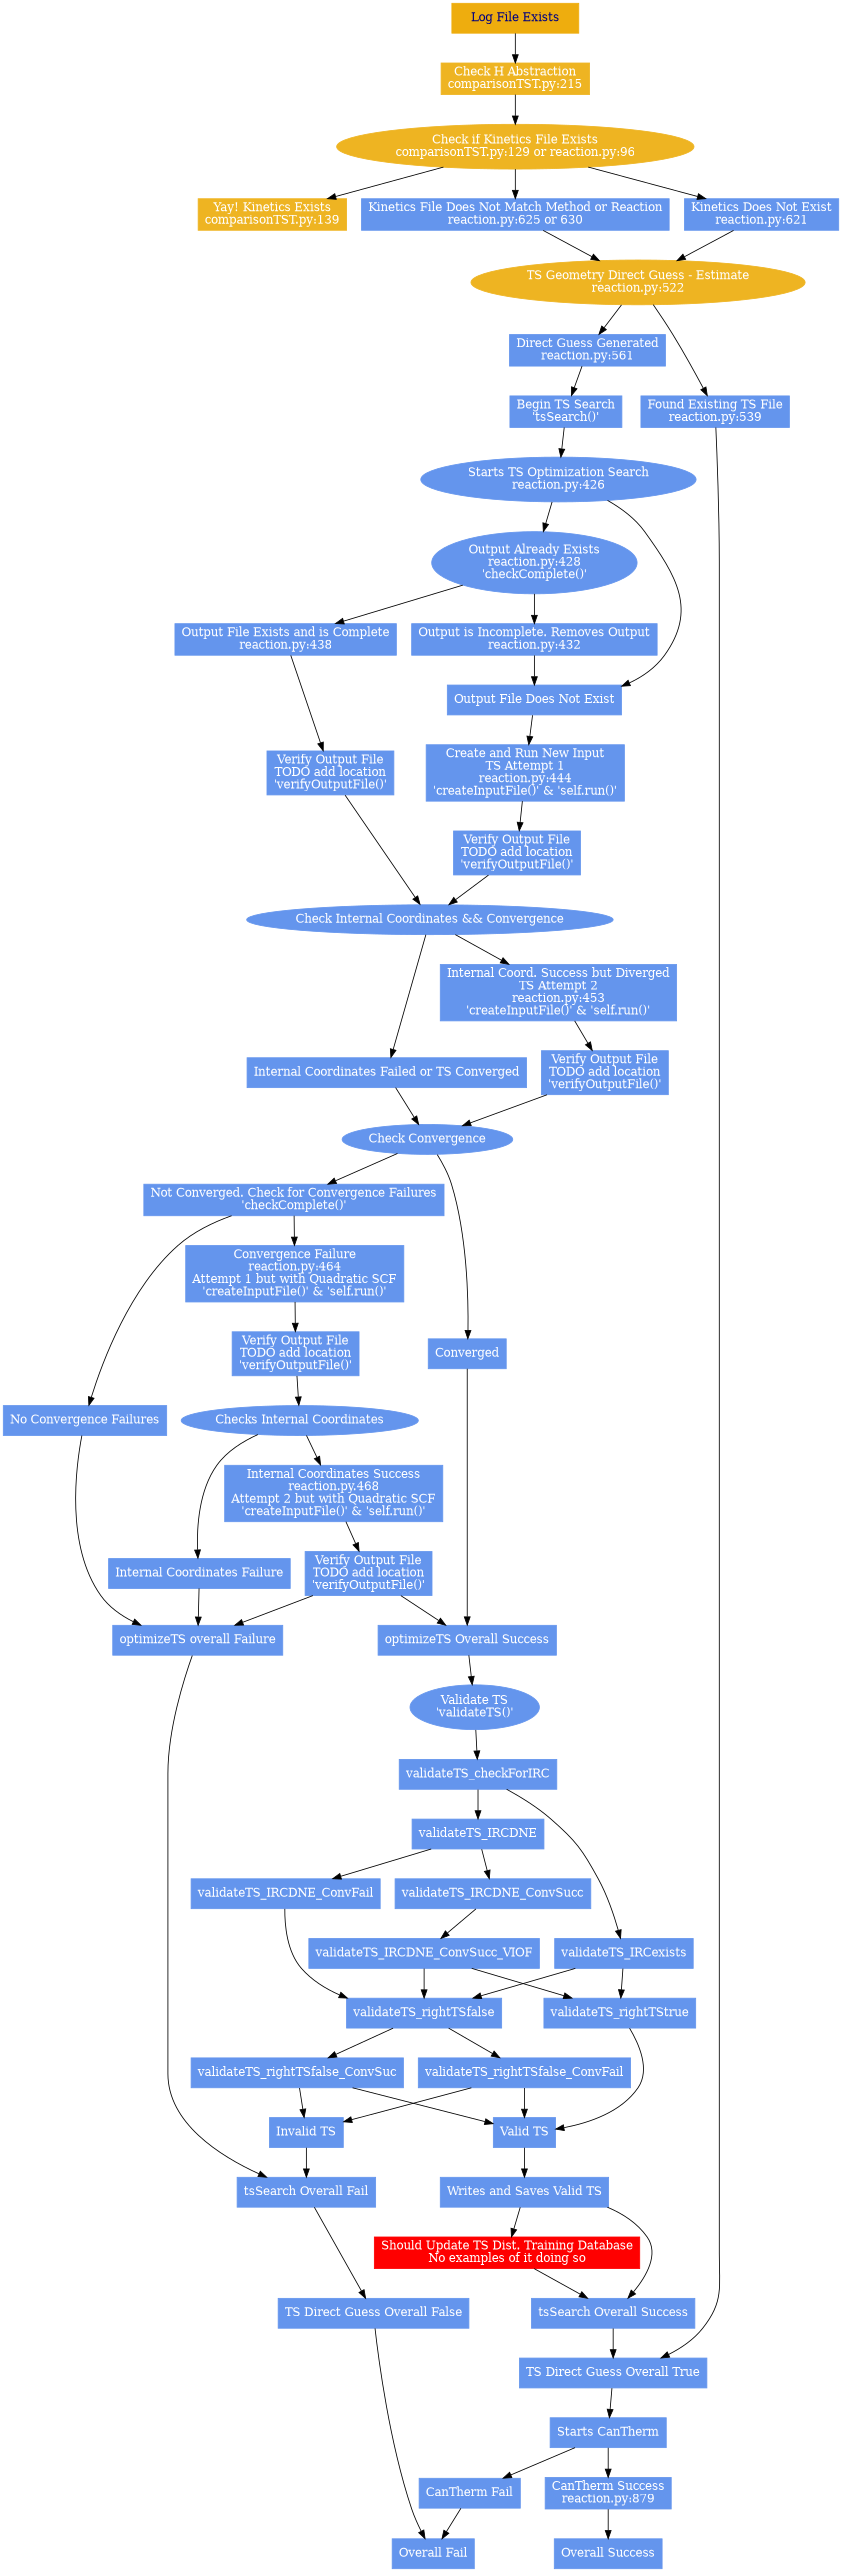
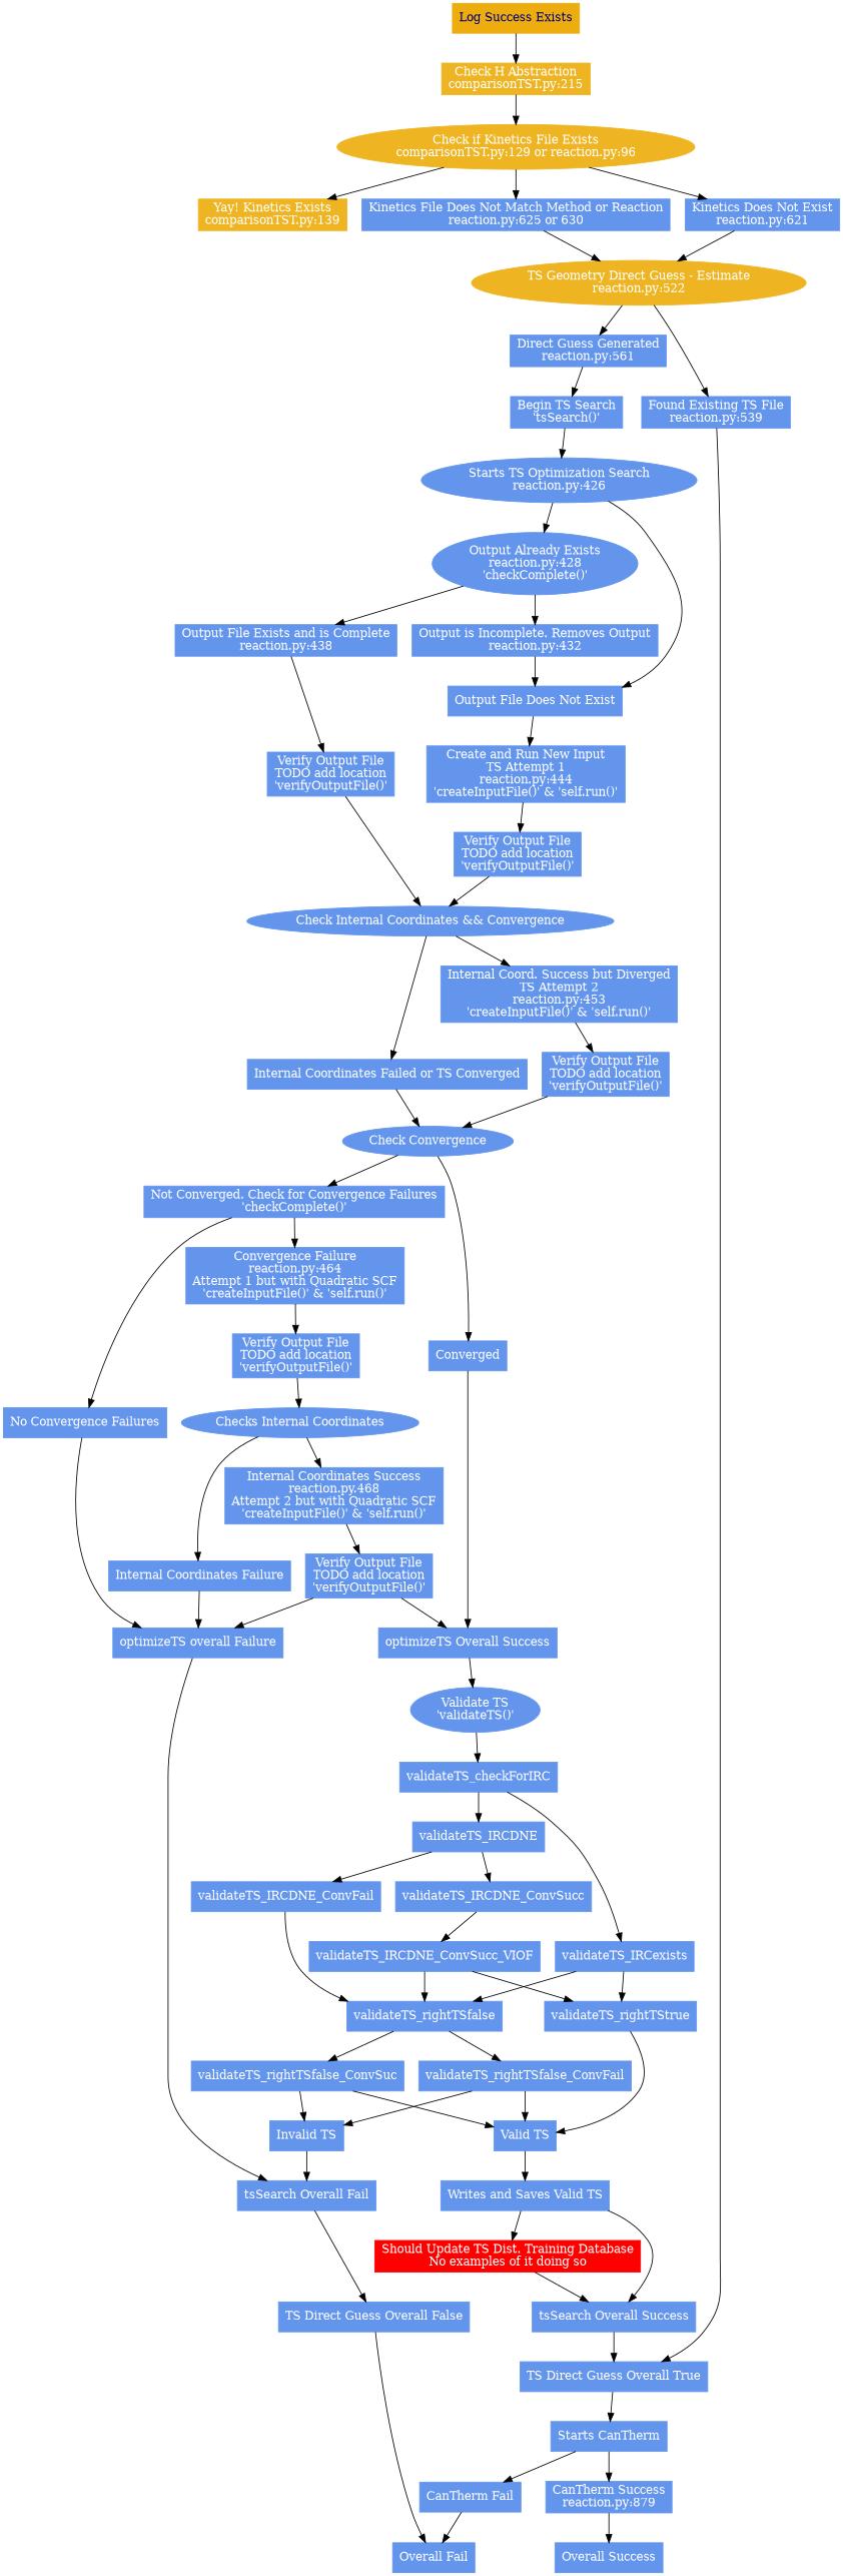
  digraph {
    node [color=cornflowerblue fontcolor=white shape=rectangle style=filled]
-   n1 [color=darkgoldenrod2 fontcolor=navy label="Log File Exists" shape=box]
+   n1 [color=darkgoldenrod2 fontcolor=navy label="Log Success Exists" shape=box]
    n2 [color=goldenrod2 label="Check H Abstraction\ncomparisonTST.py:215"]
    n3 [color=goldenrod2 label="Check if Kinetics File Exists\ncomparisonTST.py:129 or reaction.py:96" shape=ellipse]
    n4 [color=goldenrod2 label="Yay! Kinetics Exists\ncomparisonTST.py:139"]
    n5 [label="Kinetics Does Not Exist\nreaction.py:621"]
    n6 [label="Kinetics File Does Not Match Method or Reaction\nreaction.py:625 or 630"]
    n7 [color=goldenrod2 label="TS Geometry Direct Guess - Estimate\nreaction.py:522" shape=ellipse]
    n8 [label="Found Existing TS File\nreaction.py:539"]
    n9 [label="Direct Guess Generated\nreaction.py:561"]
    n10 [label="TS Direct Guess Overall True"]
    n11 [label="Begin TS Search\n'tsSearch()'"]
    n12 [label="Starts TS Optimization Search\nreaction.py:426" shape=ellipse]
    n13 [label="tsSearch Overall Success"]
    n14 [label="tsSearch Overall Fail"]
    n15 [label="TS Direct Guess Overall False"]
    n16 [label="Validate TS\n'validateTS()'" shape=ellipse]
    validateTS_checkForIRC
    n18 [label="Valid TS"]
    n19 [label="Writes and Saves Valid TS"]
    n20 [label="Invalid TS"]
    n21 [color=red label="Should Update TS Dist. Training Database\nNo examples of it doing so"]
    n22 [label="Overall Fail"]
    n23 [label="Starts CanTherm"]
    n24 [label="Output Already Exists\nreaction.py:428\n'checkComplete()'" shape=ellipse]
    n25 [label="Output File Does Not Exist"]
    n26 [label="Output File Exists and is Complete\nreaction.py:438"]
    n27 [label="Output is Incomplete. Removes Output\nreaction.py:432"]
    n28 [label="Verify Output File\nTODO add location\n'verifyOutputFile()'"]
    n29 [label="Check Internal Coordinates && Convergence" shape=ellipse]
    n30 [label="Create and Run New Input\nTS Attempt 1\nreaction.py:444\n'createInputFile()' & 'self.run()'"]
    n31 [label="Verify Output File\nTODO add location\n'verifyOutputFile()'"]
    n32 [label="Internal Coordinates Failed or TS Converged"]
    n33 [label="Internal Coord. Success but Diverged\nTS Attempt 2\nreaction.py:453\n'createInputFile()' & 'self.run()'"]
    n34 [label="Check Convergence" shape=ellipse]
    n35 [label="Verify Output File\nTODO add location\n'verifyOutputFile()'"]
    n36 [label=Converged]
    n37 [label="Not Converged. Check for Convergence Failures\n'checkComplete()'"]
    n38 [label="optimizeTS Overall Success"]
    n39 [label="Convergence Failure\nreaction.py:464\nAttempt 1 but with Quadratic SCF\n'createInputFile()' & 'self.run()'"]
    n40 [label="No Convergence Failures"]
    n41 [label="Verify Output File\nTODO add location\n'verifyOutputFile()'"]
    n42 [label="Checks Internal Coordinates" shape=ellipse]
    n43 [label="Internal Coordinates Success\nreaction.py.468\nAttempt 2 but with Quadratic SCF\n'createInputFile()' & 'self.run()'"]
    n44 [label="Internal Coordinates Failure"]
    n45 [label="optimizeTS overall Failure"]
    n46 [label="Verify Output File\nTODO add location\n'verifyOutputFile()'"]
    n47 [label="CanTherm Fail"]
    n48 [label="CanTherm Success\nreaction.py:879"]
    n49 [label="Overall Success"]
    validateTS_IRCexists
    validateTS_IRCDNE
    validateTS_rightTStrue
    validateTS_rightTSfalse
    validateTS_rightTSfalse_ConvFail
    validateTS_rightTSfalse_ConvSuc
    validateTS_IRCDNE_ConvFail
    validateTS_IRCDNE_ConvSucc
    validateTS_IRCDNE_ConvSucc_VIOF
    n1 -> n2
    n2 -> n3
    n3 -> n4
    n3 -> n5
    n3 -> n6
    n5 -> n7
    n6 -> n7
    n7 -> n8
    n7 -> n9
    n8 -> n10
    n9 -> n11
    n10 -> n23
    n11 -> n12
    n12 -> n24
    n12 -> n25
    n13 -> n10
    n14 -> n15
    n15 -> n22
    n16 -> validateTS_checkForIRC
    validateTS_checkForIRC -> validateTS_IRCexists
    validateTS_checkForIRC -> validateTS_IRCDNE
    n18 -> n19
    n19 -> n13
    n19 -> n21
    n20 -> n14
    n21 -> n13
    n23 -> n47
    n23 -> n48
    n24 -> n26
    n24 -> n27
    n25 -> n30
    n26 -> n28
    n27 -> n25
    n28 -> n29
    n29 -> n32
    n29 -> n33
    n30 -> n31
    n31 -> n29
    n32 -> n34
    n33 -> n35
    n34 -> n36
    n34 -> n37
    n35 -> n34
    n36 -> n38
    n37 -> n39
    n37 -> n40
    n38 -> n16
    n39 -> n41
    n40 -> n45
    n41 -> n42
    n42 -> n43
    n42 -> n44
    n43 -> n46
    n44 -> n45
    n45 -> n14
    n46 -> n38
    n46 -> n45
    n47 -> n22
    n48 -> n49
    validateTS_IRCexists -> validateTS_rightTStrue
    validateTS_IRCexists -> validateTS_rightTSfalse
    validateTS_IRCDNE -> validateTS_IRCDNE_ConvFail
    validateTS_IRCDNE -> validateTS_IRCDNE_ConvSucc
    validateTS_rightTStrue -> n18
    validateTS_rightTSfalse -> validateTS_rightTSfalse_ConvFail
    validateTS_rightTSfalse -> validateTS_rightTSfalse_ConvSuc
    validateTS_rightTSfalse_ConvFail -> n18
    validateTS_rightTSfalse_ConvFail -> n20
    validateTS_rightTSfalse_ConvSuc -> n18
    validateTS_rightTSfalse_ConvSuc -> n20
    validateTS_IRCDNE_ConvFail -> validateTS_rightTSfalse
    validateTS_IRCDNE_ConvSucc -> validateTS_IRCDNE_ConvSucc_VIOF
    validateTS_IRCDNE_ConvSucc_VIOF -> validateTS_rightTStrue
    validateTS_IRCDNE_ConvSucc_VIOF -> validateTS_rightTSfalse
  }
